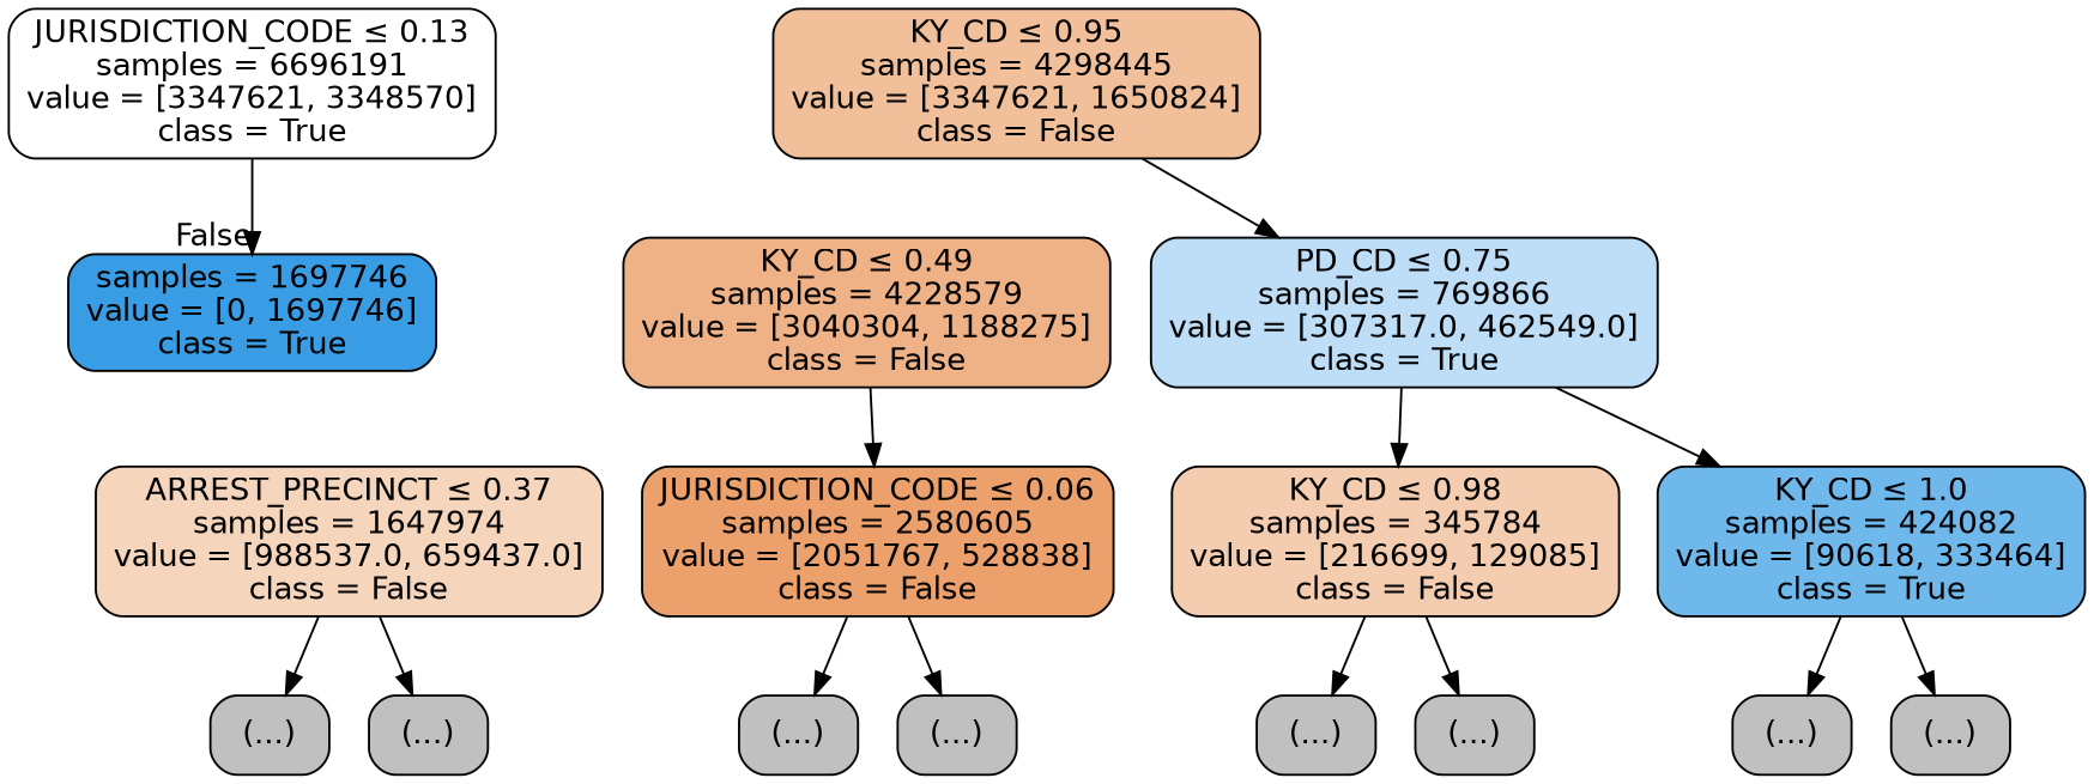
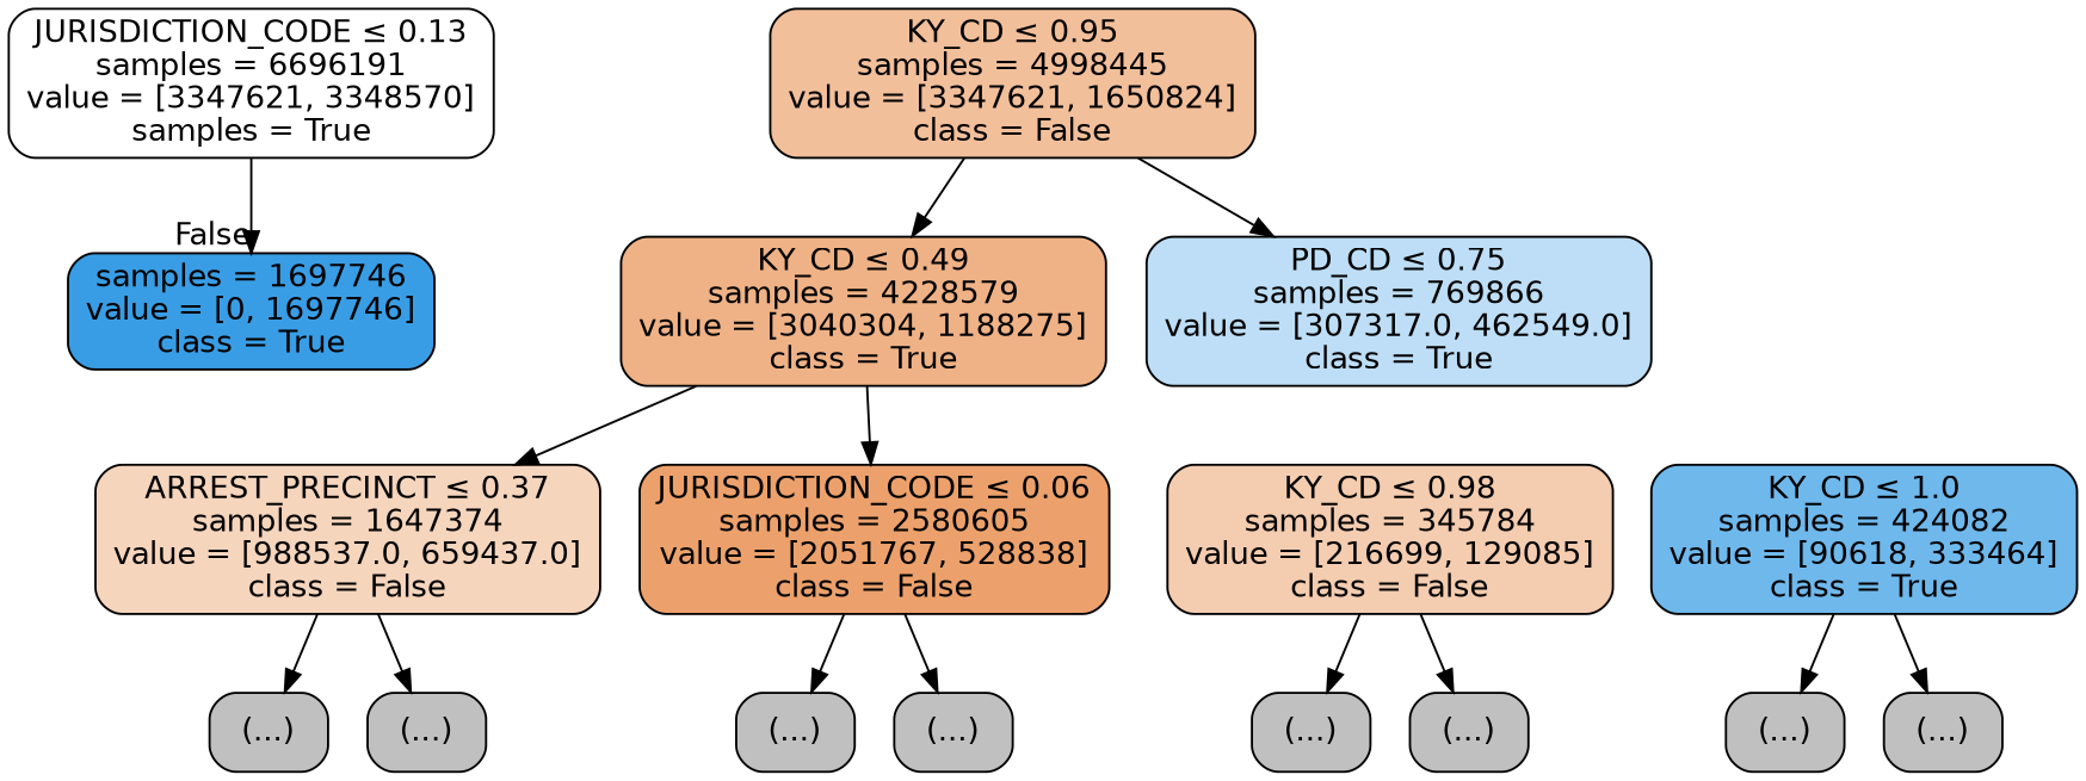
  digraph {
    node [color=black fillcolor="#C0C0C0" fontname=helvetica shape=box style="filled, rounded"]
    edge [fontname=helvetica]
-   n1 [fillcolor="#ffffff" label=<JURISDICTION_CODE &le; 0.13<br/>samples = 6696191<br/>value = [3347621, 3348570]<br/>class = True>]
+   n1 [fillcolor="#ffffff" label=<JURISDICTION_CODE &le; 0.13<br/>samples = 6696191<br/>value = [3347621, 3348570]<br/>samples = True>]
    n2 [fillcolor="#399de5" label=<samples = 1697746<br/>value = [0, 1697746]<br/>class = True>]
-   n3 [fillcolor="#f2bf9b" label=<KY_CD &le; 0.95<br/>samples = 4298445<br/>value = [3347621, 1650824]<br/>class = False>]
-   n4 [fillcolor="#efb286" label=<KY_CD &le; 0.49<br/>samples = 4228579<br/>value = [3040304, 1188275]<br/>class = False>]
+   n3 [fillcolor="#f2bf9b" label=<KY_CD &le; 0.95<br/>samples = 4998445<br/>value = [3347621, 1650824]<br/>class = False>]
+   n4 [fillcolor="#efb286" label=<KY_CD &le; 0.49<br/>samples = 4228579<br/>value = [3040304, 1188275]<br/>class = True>]
    n5 [fillcolor="#bddef6" label=<PD_CD &le; 0.75<br/>samples = 769866<br/>value = [307317.0, 462549.0]<br/>class = True>]
-   n6 [fillcolor="#f6d5bd" label=<ARREST_PRECINCT &le; 0.37<br/>samples = 1647974<br/>value = [988537.0, 659437.0]<br/>class = False>]
+   n6 [fillcolor="#f6d5bd" label=<ARREST_PRECINCT &le; 0.37<br/>samples = 1647374<br/>value = [988537.0, 659437.0]<br/>class = False>]
    n7 [fillcolor="#eca16c" label=<JURISDICTION_CODE &le; 0.06<br/>samples = 2580605<br/>value = [2051767, 528838]<br/>class = False>]
    n8 [fillcolor="#f4ccaf" label=<KY_CD &le; 0.98<br/>samples = 345784<br/>value = [216699, 129085]<br/>class = False>]
    n9 [fillcolor="#6fb8ec" label=<KY_CD &le; 1.0<br/>samples = 424082<br/>value = [90618, 333464]<br/>class = True>]
    n10 [label="(...)"]
    n11 [label="(...)"]
    n12 [label="(...)"]
    n13 [label="(...)"]
    n14 [label="(...)"]
    n15 [label="(...)"]
    n16 [label="(...)"]
    n17 [label="(...)"]
    n1 -> n2 [headlabel=False labelangle=-45 labeldistance=2.5]
+   n3 -> n4
    n3 -> n5
+   n4 -> n6
    n4 -> n7
-   n5 -> n8
-   n5 -> n9
    n6 -> n10
    n6 -> n11
    n7 -> n12
    n7 -> n13
    n8 -> n14
    n8 -> n15
    n9 -> n16
    n9 -> n17
  }
